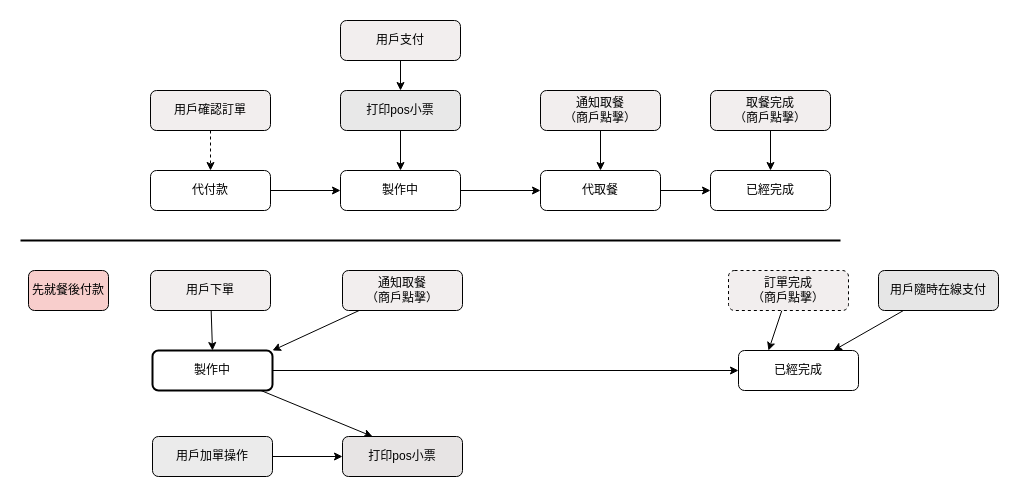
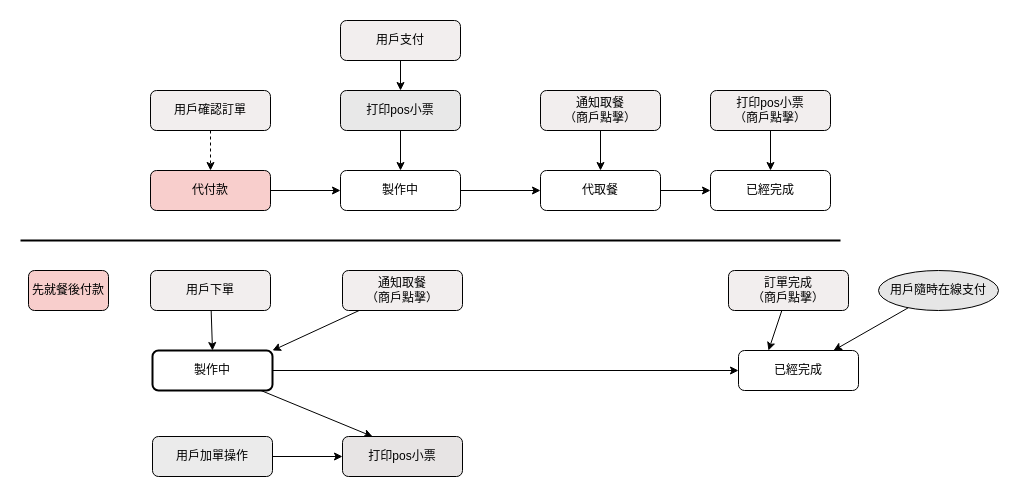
  <mxCell id="0" />
  <mxCell id="1" parent="0" />
  <mxCell id="2" style="edgeStyle=orthogonalEdgeStyle;rounded=0;orthogonalLoop=1;jettySize=auto;html=1;entryX=0;entryY=0.5;entryDx=0;entryDy=0;" edge="1" parent="1" source="3" target="6"><mxGeometry relative="1" as="geometry" /></mxCell>
- <mxCell id="3" value="代付款" style="rounded=1;whiteSpace=wrap;html=1;fontSize=12;glass=0;strokeWidth=1;shadow=0;" vertex="1" parent="1"><mxGeometry x="150" y="170" width="120" height="40" as="geometry" /></mxCell>
+ <mxCell id="3" value="代付款" style="rounded=1;whiteSpace=wrap;html=1;fontSize=12;glass=0;strokeWidth=1;shadow=0;fillColor=#f8cecc;" vertex="1" parent="1"><mxGeometry x="150" y="170" width="120" height="40" as="geometry" /></mxCell>
  <mxCell id="4" value="" style="endArrow=none;html=1;strokeWidth=2;rounded=0;" edge="1" parent="1"><mxGeometry width="50" height="50" relative="1" as="geometry"><mxPoint x="20" y="240" as="sourcePoint" /><mxPoint x="840" y="240" as="targetPoint" /></mxGeometry></mxCell>
  <mxCell id="5" style="edgeStyle=orthogonalEdgeStyle;rounded=0;orthogonalLoop=1;jettySize=auto;html=1;entryX=0;entryY=0.5;entryDx=0;entryDy=0;" edge="1" parent="1" source="6" target="8"><mxGeometry relative="1" as="geometry" /></mxCell>
  <mxCell id="6" value="製作中" style="rounded=1;whiteSpace=wrap;html=1;fontSize=12;glass=0;strokeWidth=1;shadow=0;" vertex="1" parent="1"><mxGeometry x="340" y="170" width="120" height="40" as="geometry" /></mxCell>
  <mxCell id="7" style="edgeStyle=orthogonalEdgeStyle;rounded=0;orthogonalLoop=1;jettySize=auto;html=1;entryX=0;entryY=0.5;entryDx=0;entryDy=0;" edge="1" parent="1" source="8" target="13"><mxGeometry relative="1" as="geometry" /></mxCell>
  <mxCell id="8" value="代取餐" style="rounded=1;whiteSpace=wrap;html=1;fontSize=12;glass=0;strokeWidth=1;shadow=0;" vertex="1" parent="1"><mxGeometry x="540" y="170" width="120" height="40" as="geometry" /></mxCell>
  <mxCell id="9" style="rounded=0;orthogonalLoop=1;jettySize=auto;html=1;" edge="1" parent="1" source="10" target="34"><mxGeometry relative="1" as="geometry" /></mxCell>
  <mxCell id="10" value="用戶支付" style="rounded=1;whiteSpace=wrap;html=1;fontSize=12;glass=0;strokeWidth=1;shadow=0;fillColor=#F2EEEE;" vertex="1" parent="1"><mxGeometry x="340" y="20" width="120" height="40" as="geometry" /></mxCell>
  <mxCell id="11" style="edgeStyle=orthogonalEdgeStyle;rounded=0;orthogonalLoop=1;jettySize=auto;html=1;" edge="1" parent="1" source="12" target="8"><mxGeometry relative="1" as="geometry" /></mxCell>
  <mxCell id="12" value="通知取餐&lt;br&gt;（商戶點擊）" style="rounded=1;whiteSpace=wrap;html=1;fontSize=12;glass=0;strokeWidth=1;shadow=0;fillColor=#F2EEEE;" vertex="1" parent="1"><mxGeometry x="540" y="90" width="120" height="40" as="geometry" /></mxCell>
  <mxCell id="13" value="已經完成" style="rounded=1;whiteSpace=wrap;html=1;fontSize=12;glass=0;strokeWidth=1;shadow=0;" vertex="1" parent="1"><mxGeometry x="710" y="170" width="120" height="40" as="geometry" /></mxCell>
  <mxCell id="14" style="edgeStyle=orthogonalEdgeStyle;rounded=0;orthogonalLoop=1;jettySize=auto;html=1;" edge="1" parent="1" source="15" target="13"><mxGeometry relative="1" as="geometry" /></mxCell>
- <mxCell id="15" value="取餐完成&lt;br style=&quot;border-color: var(--border-color);&quot;&gt;（商戶點擊）" style="rounded=1;whiteSpace=wrap;html=1;fontSize=12;glass=0;strokeWidth=1;shadow=0;fillColor=#F2EEEE;" vertex="1" parent="1"><mxGeometry x="710" y="90" width="120" height="40" as="geometry" /></mxCell>
+ <mxCell id="15" value="打印pos小票&lt;br style=&quot;border-color: var(--border-color);&quot;&gt;（商戶點擊）" style="rounded=1;whiteSpace=wrap;html=1;fontSize=12;glass=0;strokeWidth=1;shadow=0;fillColor=#F2EEEE;" vertex="1" parent="1"><mxGeometry x="710" y="90" width="120" height="40" as="geometry" /></mxCell>
  <mxCell id="16" style="edgeStyle=orthogonalEdgeStyle;rounded=0;orthogonalLoop=1;jettySize=auto;html=1;entryX=0;entryY=0.5;entryDx=0;entryDy=0;" edge="1" parent="1" source="18" target="30"><mxGeometry relative="1" as="geometry"><mxPoint x="342" y="370" as="targetPoint" /></mxGeometry></mxCell>
  <mxCell id="17" style="rounded=0;orthogonalLoop=1;jettySize=auto;html=1;entryX=0.25;entryY=0;entryDx=0;entryDy=0;" edge="1" parent="1" source="18" target="35"><mxGeometry relative="1" as="geometry" /></mxCell>
  <mxCell id="18" value="製作中" style="rounded=1;whiteSpace=wrap;html=1;fontSize=12;glass=0;strokeWidth=2;shadow=0;" vertex="1" parent="1"><mxGeometry x="152" y="350" width="120" height="40" as="geometry" /></mxCell>
  <mxCell id="19" style="rounded=0;orthogonalLoop=1;jettySize=auto;html=1;entryX=0.5;entryY=0;entryDx=0;entryDy=0;" edge="1" parent="1" source="20" target="18"><mxGeometry relative="1" as="geometry" /></mxCell>
  <mxCell id="20" value="用戶下單" style="rounded=1;whiteSpace=wrap;html=1;fontSize=12;glass=0;strokeWidth=1;shadow=0;fillColor=#F2EEEE;" vertex="1" parent="1"><mxGeometry x="150" y="270" width="120" height="40" as="geometry" /></mxCell>
  <mxCell id="21" style="rounded=0;orthogonalLoop=1;jettySize=auto;html=1;entryX=1;entryY=0;entryDx=0;entryDy=0;" edge="1" parent="1" source="22" target="18"><mxGeometry relative="1" as="geometry"><mxPoint x="402" y="350" as="targetPoint" /></mxGeometry></mxCell>
  <mxCell id="22" value="通知取餐&lt;br&gt;（商戶點擊）" style="rounded=1;whiteSpace=wrap;html=1;fontSize=12;glass=0;strokeWidth=1;shadow=0;fillColor=#F2EEEE;" vertex="1" parent="1"><mxGeometry x="342" y="270" width="120" height="40" as="geometry" /></mxCell>
  <mxCell id="23" style="rounded=0;orthogonalLoop=1;jettySize=auto;html=1;entryX=0.25;entryY=0;entryDx=0;entryDy=0;" edge="1" parent="1" source="24" target="30"><mxGeometry relative="1" as="geometry"><mxPoint x="720" y="340" as="targetPoint" /></mxGeometry></mxCell>
- <mxCell id="24" value="訂單完成&lt;br style=&quot;border-color: var(--border-color);&quot;&gt;（商戶點擊）" style="rounded=1;whiteSpace=wrap;html=1;fontSize=12;glass=0;strokeWidth=1;shadow=0;fillColor=#F2EEEE;dashed=1;" vertex="1" parent="1"><mxGeometry x="728" y="270" width="120" height="40" as="geometry" /></mxCell>
+ <mxCell id="24" value="訂單完成&lt;br style=&quot;border-color: var(--border-color);&quot;&gt;（商戶點擊）" style="rounded=1;whiteSpace=wrap;html=1;fontSize=12;glass=0;strokeWidth=1;shadow=0;fillColor=#F2EEEE;" vertex="1" parent="1"><mxGeometry x="728" y="270" width="120" height="40" as="geometry" /></mxCell>
  <mxCell id="25" style="edgeStyle=orthogonalEdgeStyle;rounded=0;orthogonalLoop=1;jettySize=auto;html=1;entryX=0.5;entryY=0;entryDx=0;entryDy=0;dashed=1;" edge="1" parent="1" source="26" target="3"><mxGeometry relative="1" as="geometry" /></mxCell>
  <mxCell id="26" value="用戶確認訂單" style="rounded=1;whiteSpace=wrap;html=1;fontSize=12;glass=0;strokeWidth=1;shadow=0;fillColor=#F2EEEE;" vertex="1" parent="1"><mxGeometry x="150" y="90" width="120" height="40" as="geometry" /></mxCell>
  <mxCell id="27" value="先就餐後付款" style="rounded=1;whiteSpace=wrap;html=1;fontSize=12;glass=0;strokeWidth=1;shadow=0;fillColor=#f8cecc;" vertex="1" parent="1"><mxGeometry x="28" y="270" width="80" height="40" as="geometry" /></mxCell>
  <mxCell id="28" style="rounded=0;orthogonalLoop=1;jettySize=auto;html=1;" edge="1" parent="1" source="29" target="30"><mxGeometry relative="1" as="geometry" /></mxCell>
- <mxCell id="29" value="用戶隨時在線支付" style="rounded=1;whiteSpace=wrap;html=1;fontSize=12;glass=0;strokeWidth=1;shadow=0;gradientColor=none;fillColor=#E6E6E6;" vertex="1" parent="1"><mxGeometry x="878" y="270" width="120" height="40" as="geometry" /></mxCell>
+ <mxCell id="29" value="用戶隨時在線支付" style="ellipse;whiteSpace=wrap;html=1;fontSize=12;glass=0;strokeWidth=1;shadow=0;gradientColor=none;fillColor=#E6E6E6;" vertex="1" parent="1"><mxGeometry x="878" y="270" width="120" height="40" as="geometry" /></mxCell>
  <mxCell id="30" value="已經完成" style="rounded=1;whiteSpace=wrap;html=1;fontSize=12;glass=0;strokeWidth=1;shadow=0;" vertex="1" parent="1"><mxGeometry x="738" y="350" width="120" height="40" as="geometry" /></mxCell>
  <mxCell id="31" style="edgeStyle=orthogonalEdgeStyle;rounded=0;orthogonalLoop=1;jettySize=auto;html=1;entryX=0;entryY=0.5;entryDx=0;entryDy=0;" edge="1" parent="1" source="32" target="35"><mxGeometry relative="1" as="geometry" /></mxCell>
  <mxCell id="32" value="用戶加單操作" style="rounded=1;whiteSpace=wrap;html=1;fontSize=12;glass=0;strokeWidth=1;shadow=0;fillColor=#EBEBEB;" vertex="1" parent="1"><mxGeometry x="152" y="436" width="120" height="40" as="geometry" /></mxCell>
  <mxCell id="33" style="edgeStyle=orthogonalEdgeStyle;rounded=0;orthogonalLoop=1;jettySize=auto;html=1;entryX=0.5;entryY=0;entryDx=0;entryDy=0;" edge="1" parent="1" source="34" target="6"><mxGeometry relative="1" as="geometry" /></mxCell>
  <mxCell id="34" value="打印pos小票" style="rounded=1;whiteSpace=wrap;html=1;fontSize=12;glass=0;strokeWidth=1;shadow=0;fillColor=#E8E8E8;" vertex="1" parent="1"><mxGeometry x="340" y="90" width="120" height="40" as="geometry" /></mxCell>
  <mxCell id="35" value="打印pos小票" style="rounded=1;whiteSpace=wrap;html=1;fontSize=12;glass=0;strokeWidth=1;shadow=0;fillColor=#e7e4e4;" vertex="1" parent="1"><mxGeometry x="342" y="436" width="120" height="40" as="geometry" /></mxCell>
